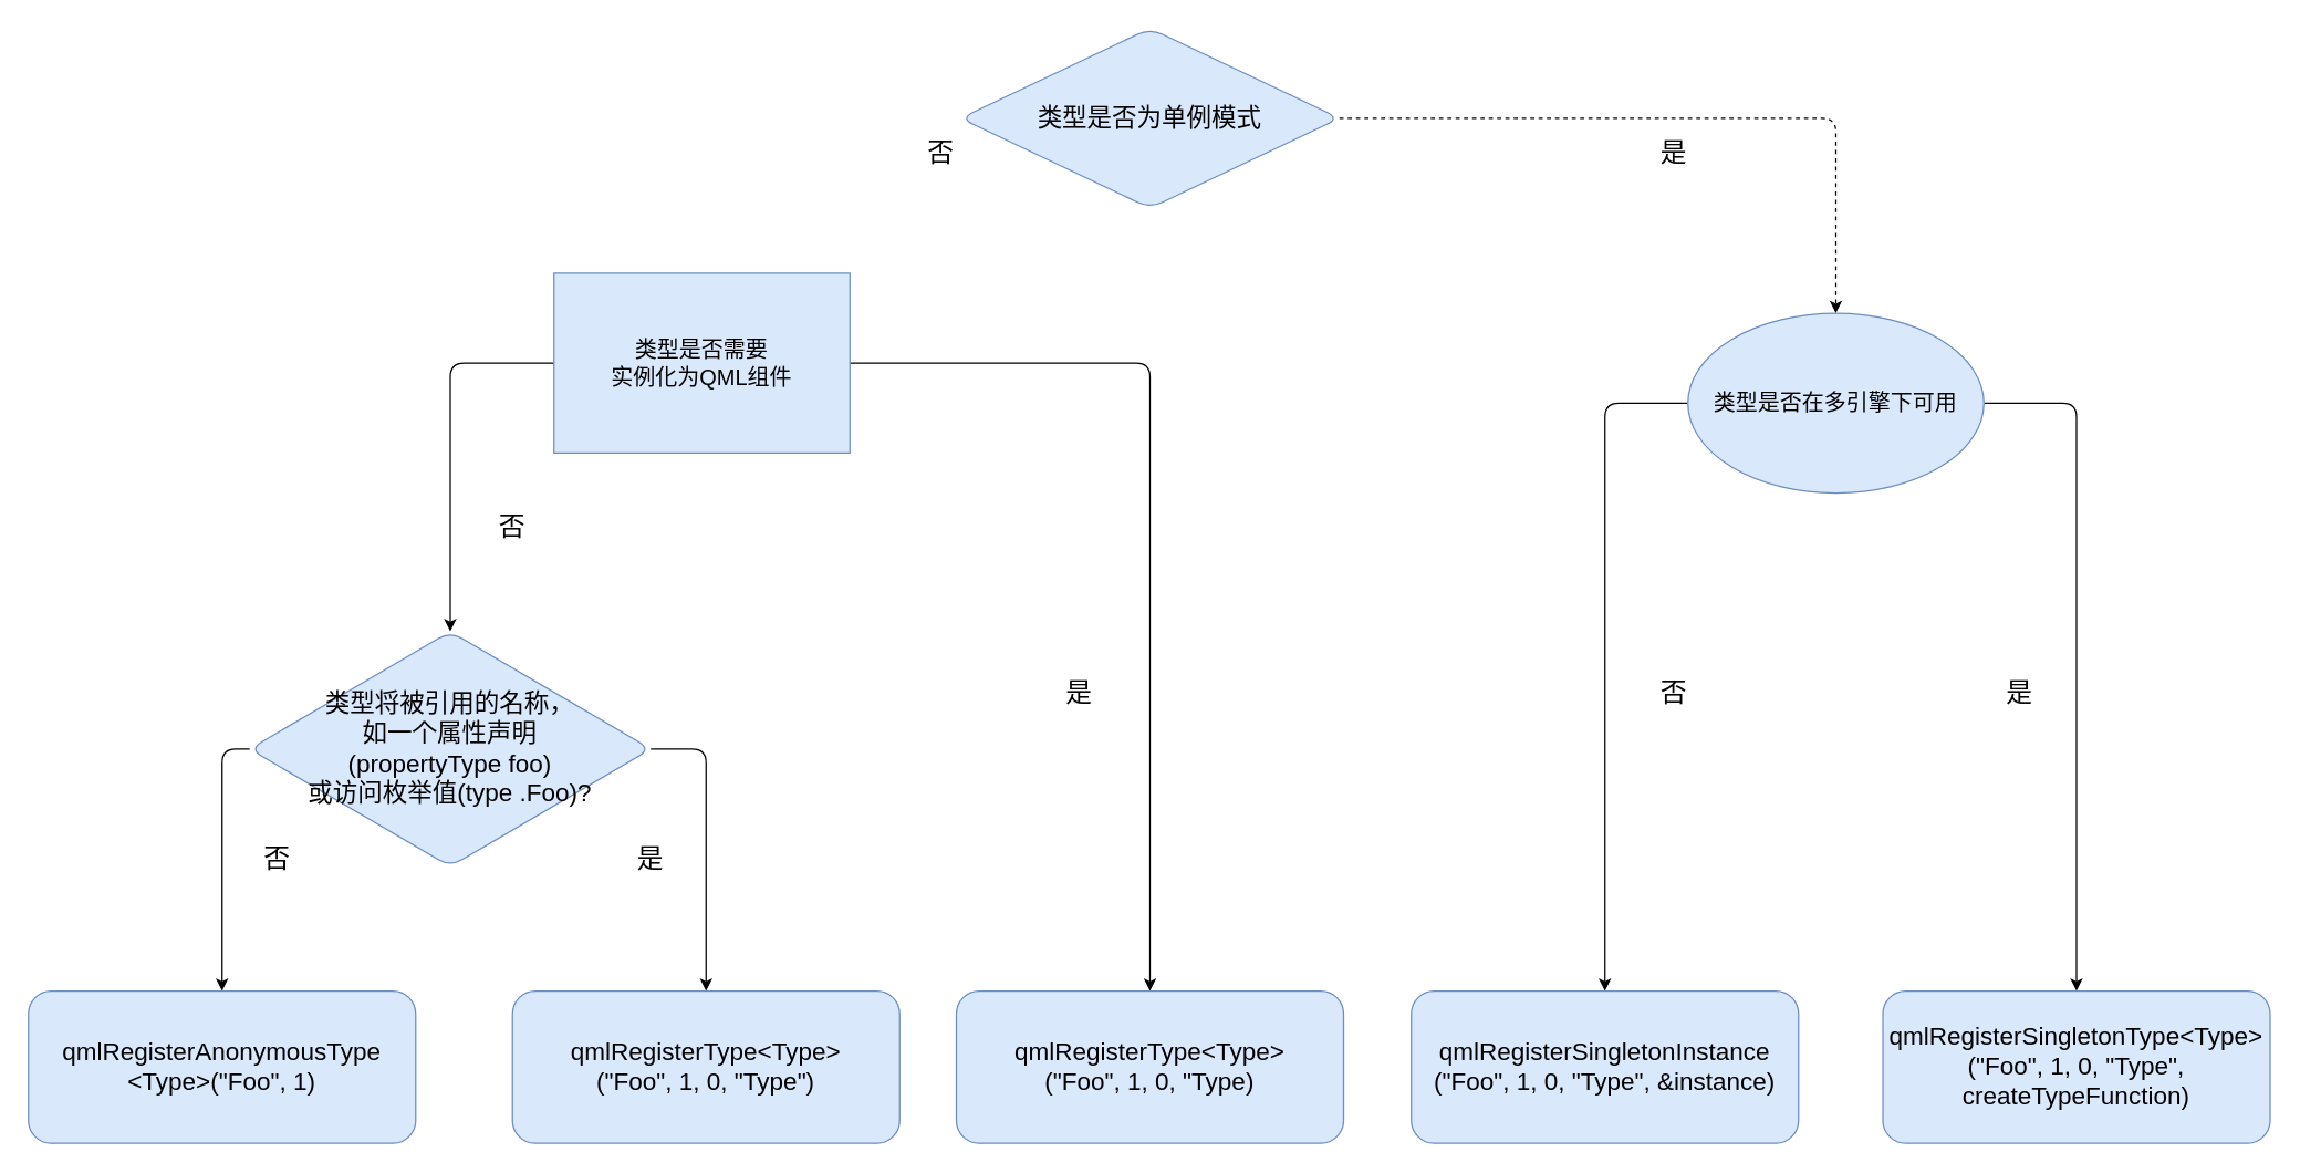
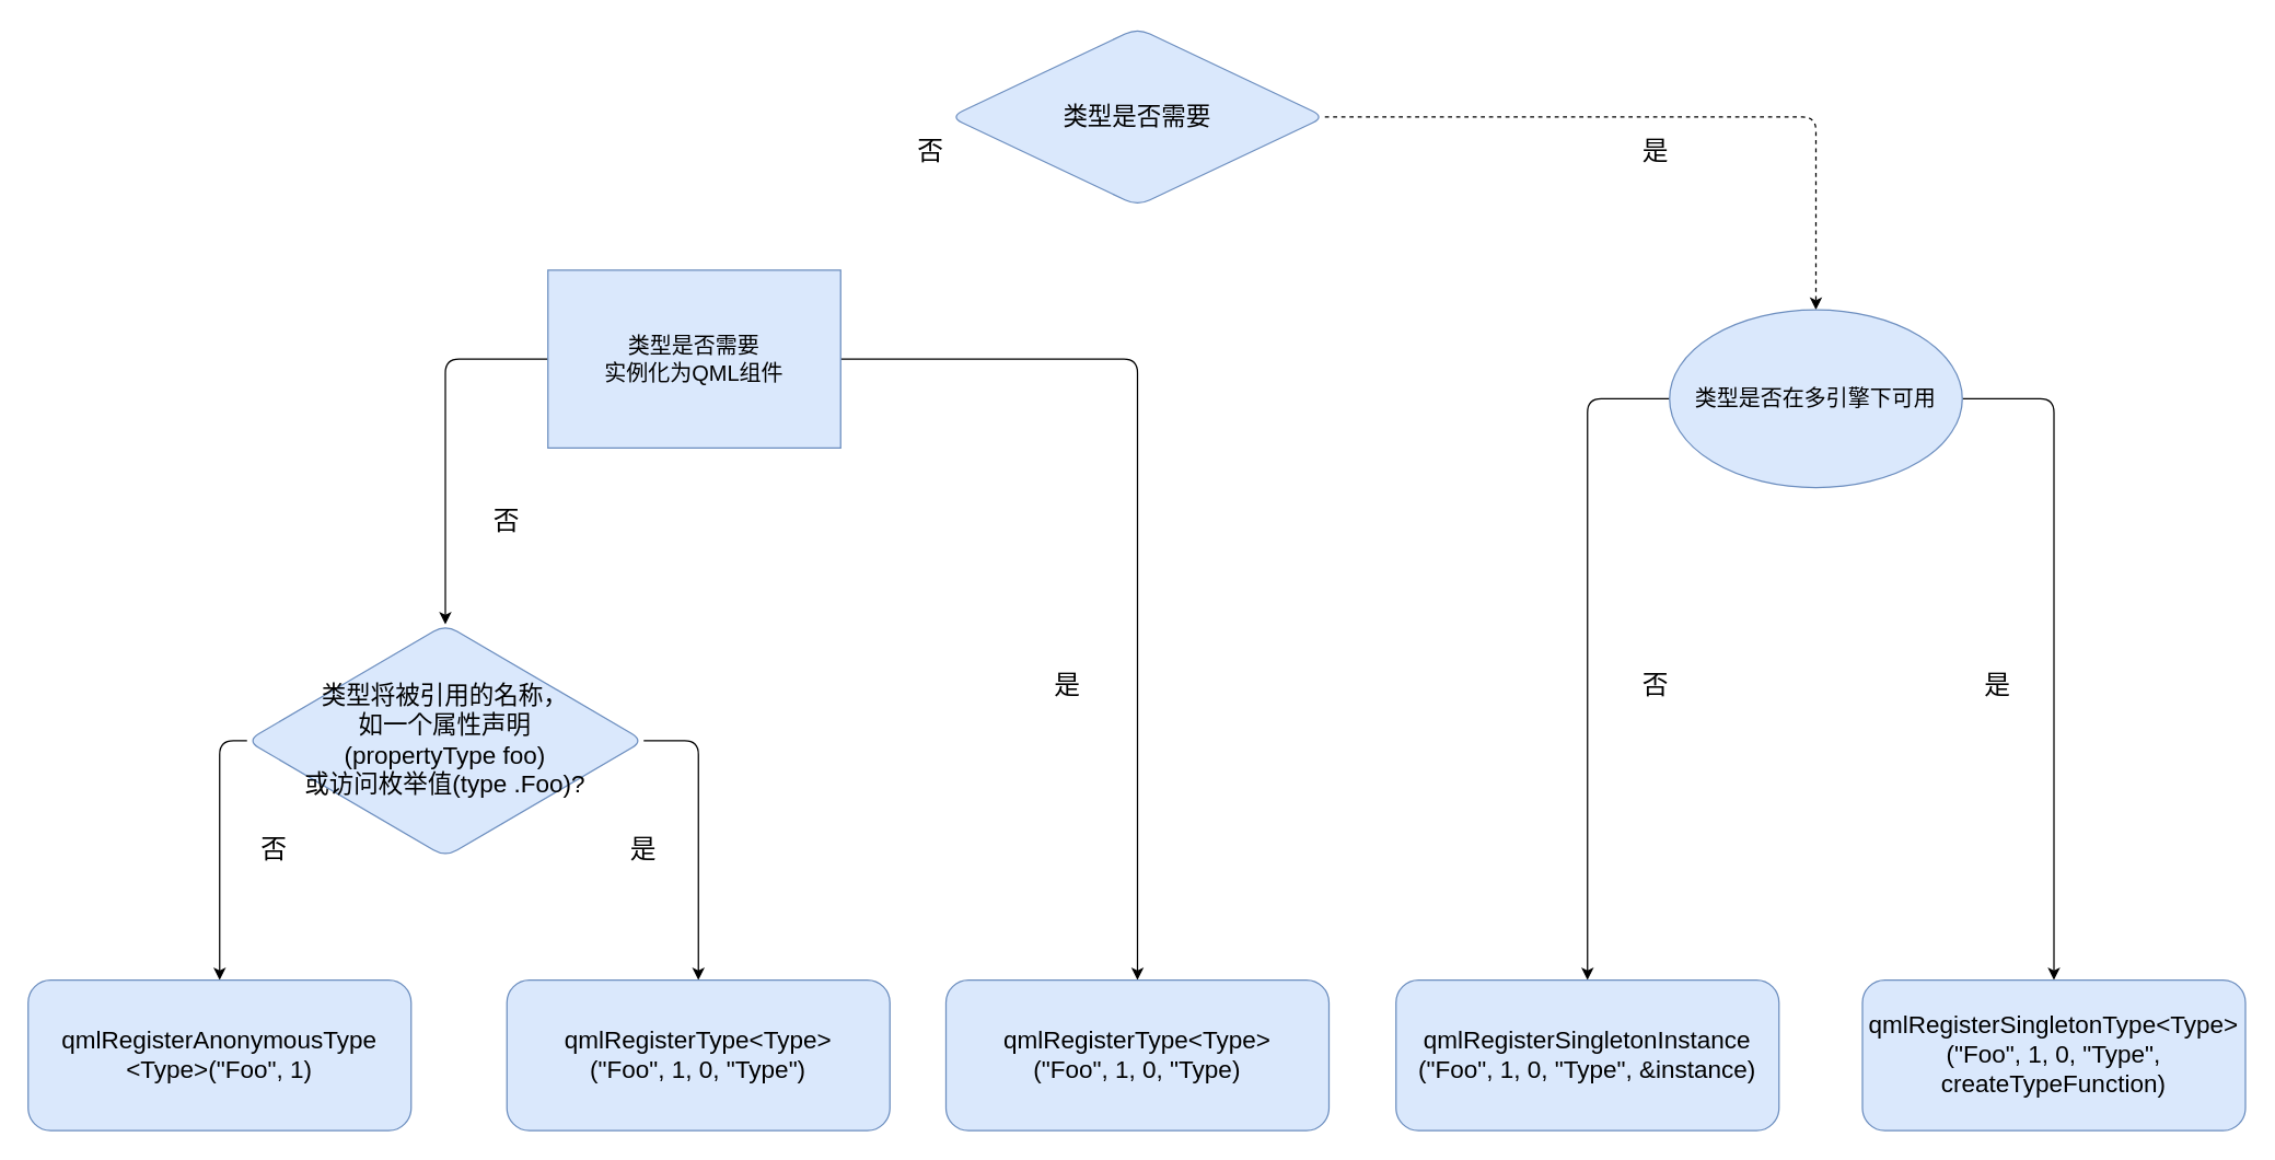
  <mxCell id="0" />
  <mxCell id="1" parent="0" />
  <mxCell id="2" style="edgeStyle=orthogonalEdgeStyle;rounded=1;orthogonalLoop=1;jettySize=auto;html=1;dashed=1;" edge="1" parent="1" source="3" target="9"><mxGeometry relative="1" as="geometry" /></mxCell>
- <mxCell id="3" value="&lt;font style=&quot;font-size: 18px;&quot;&gt;类型是否为单例模式&lt;/font&gt;" style="rhombus;whiteSpace=wrap;html=1;fillColor=#dae8fc;strokeColor=#6c8ebf;rounded=1;" vertex="1" parent="1"><mxGeometry x="694" y="20" width="274" height="130" as="geometry" /></mxCell>
+ <mxCell id="3" value="&lt;font style=&quot;font-size: 18px;&quot;&gt;类型是否需要&lt;/font&gt;" style="rhombus;whiteSpace=wrap;html=1;fillColor=#dae8fc;strokeColor=#6c8ebf;rounded=1;" vertex="1" parent="1"><mxGeometry x="694" y="20" width="274" height="130" as="geometry" /></mxCell>
  <mxCell id="4" style="edgeStyle=orthogonalEdgeStyle;rounded=1;orthogonalLoop=1;jettySize=auto;html=1;entryX=0.5;entryY=0;entryDx=0;entryDy=0;exitX=1;exitY=0.5;exitDx=0;exitDy=0;" edge="1" parent="1" source="6" target="15"><mxGeometry relative="1" as="geometry" /></mxCell>
  <mxCell id="5" style="edgeStyle=orthogonalEdgeStyle;rounded=1;orthogonalLoop=1;jettySize=auto;html=1;entryX=0.5;entryY=0;entryDx=0;entryDy=0;exitX=0;exitY=0.5;exitDx=0;exitDy=0;" edge="1" parent="1" source="6" target="12"><mxGeometry relative="1" as="geometry" /></mxCell>
  <mxCell id="6" value="&lt;font style=&quot;font-size: 16px;&quot;&gt;类型是否需要&lt;br&gt;实例化为QML组件&lt;/font&gt;" style="whiteSpace=wrap;html=1;fillColor=#dae8fc;strokeColor=#6c8ebf;rounded=0;" vertex="1" parent="1"><mxGeometry x="400" y="197" width="214" height="130" as="geometry" /></mxCell>
  <mxCell id="7" style="edgeStyle=orthogonalEdgeStyle;rounded=1;orthogonalLoop=1;jettySize=auto;html=1;exitX=0;exitY=0.5;exitDx=0;exitDy=0;" edge="1" parent="1" source="9" target="16"><mxGeometry relative="1" as="geometry" /></mxCell>
  <mxCell id="8" style="edgeStyle=orthogonalEdgeStyle;rounded=1;orthogonalLoop=1;jettySize=auto;html=1;exitX=1;exitY=0.5;exitDx=0;exitDy=0;" edge="1" parent="1" source="9" target="17"><mxGeometry relative="1" as="geometry" /></mxCell>
  <mxCell id="9" value="&lt;font style=&quot;font-size: 16px;&quot;&gt;类型是否在多引擎下可用&lt;/font&gt;" style="ellipse;whiteSpace=wrap;html=1;fillColor=#dae8fc;strokeColor=#6c8ebf;" vertex="1" parent="1"><mxGeometry x="1220" y="226" width="214" height="130" as="geometry" /></mxCell>
  <mxCell id="10" style="edgeStyle=orthogonalEdgeStyle;rounded=1;orthogonalLoop=1;jettySize=auto;html=1;exitX=1;exitY=0.5;exitDx=0;exitDy=0;" edge="1" parent="1" source="12" target="14"><mxGeometry relative="1" as="geometry" /></mxCell>
  <mxCell id="11" style="edgeStyle=orthogonalEdgeStyle;rounded=1;orthogonalLoop=1;jettySize=auto;html=1;exitX=0;exitY=0.5;exitDx=0;exitDy=0;" edge="1" parent="1" source="12" target="13"><mxGeometry relative="1" as="geometry" /></mxCell>
  <mxCell id="12" value="&lt;font style=&quot;font-size: 18px;&quot;&gt;类型将被引用的名称，&lt;br&gt;如一个属性声明&lt;br&gt;(propertyType foo)&lt;br&gt;或访问枚举值(type .Foo)?&lt;/font&gt;" style="rhombus;whiteSpace=wrap;html=1;fillColor=#dae8fc;strokeColor=#6c8ebf;rounded=1;" vertex="1" parent="1"><mxGeometry x="180" y="456" width="290" height="170" as="geometry" /></mxCell>
  <mxCell id="13" value="&lt;font style=&quot;font-size: 18px;&quot;&gt;qmlRegisterAnonymousType&lt;br&gt;&amp;lt;Type&amp;gt;(&quot;Foo&quot;, 1)&lt;/font&gt;" style="rounded=1;whiteSpace=wrap;html=1;fillColor=#dae8fc;strokeColor=#6c8ebf;" vertex="1" parent="1"><mxGeometry x="20" y="716" width="280" height="110" as="geometry" /></mxCell>
  <mxCell id="14" value="&lt;font style=&quot;font-size: 18px;&quot;&gt;qmlRegisterType&amp;lt;Type&amp;gt;&lt;br&gt;(&quot;Foo&quot;, 1, 0, &quot;Type&quot;)&lt;/font&gt;" style="rounded=1;whiteSpace=wrap;html=1;fillColor=#dae8fc;strokeColor=#6c8ebf;" vertex="1" parent="1"><mxGeometry x="370" y="716" width="280" height="110" as="geometry" /></mxCell>
  <mxCell id="15" value="&lt;font style=&quot;font-size: 18px;&quot;&gt;qmlRegisterType&amp;lt;Type&amp;gt;&lt;br&gt;(&quot;Foo&quot;, 1, 0, &quot;Type)&lt;/font&gt;" style="rounded=1;whiteSpace=wrap;html=1;fillColor=#dae8fc;strokeColor=#6c8ebf;" vertex="1" parent="1"><mxGeometry x="691" y="716" width="280" height="110" as="geometry" /></mxCell>
  <mxCell id="16" value="&lt;font style=&quot;font-size: 18px;&quot;&gt;qmlRegisterSingletonInstance&lt;br&gt;(&quot;Foo&quot;, 1, 0, &quot;Type&quot;, &amp;amp;instance)&lt;/font&gt;" style="rounded=1;whiteSpace=wrap;html=1;fillColor=#dae8fc;strokeColor=#6c8ebf;" vertex="1" parent="1"><mxGeometry x="1020" y="716" width="280" height="110" as="geometry" /></mxCell>
  <mxCell id="17" value="&lt;font style=&quot;font-size: 18px;&quot;&gt;qmlRegisterSingletonType&amp;lt;Type&amp;gt;&lt;/font&gt;&lt;br style=&quot;border-color: var(--border-color); font-size: 18px;&quot;&gt;&lt;span style=&quot;font-size: 18px;&quot;&gt;(&quot;Foo&quot;, 1, 0, &quot;Type&quot;, &lt;br&gt;createTypeFunction)&lt;/span&gt;" style="rounded=1;whiteSpace=wrap;html=1;fillColor=#dae8fc;strokeColor=#6c8ebf;" vertex="1" parent="1"><mxGeometry x="1361" y="716" width="280" height="110" as="geometry" /></mxCell>
  <mxCell id="18" value="&lt;font style=&quot;font-size: 19px;&quot;&gt;否&lt;/font&gt;" style="text;html=1;align=center;verticalAlign=middle;whiteSpace=wrap;rounded=1;" vertex="1" parent="1"><mxGeometry x="650" y="96" width="60" height="30" as="geometry" /></mxCell>
  <mxCell id="19" value="&lt;font style=&quot;font-size: 19px;&quot;&gt;是&lt;/font&gt;" style="text;html=1;align=center;verticalAlign=middle;whiteSpace=wrap;rounded=1;" vertex="1" parent="1"><mxGeometry x="1180" y="96" width="60" height="30" as="geometry" /></mxCell>
  <mxCell id="20" value="&lt;font style=&quot;font-size: 19px;&quot;&gt;是&lt;/font&gt;" style="text;html=1;align=center;verticalAlign=middle;whiteSpace=wrap;rounded=1;" vertex="1" parent="1"><mxGeometry x="1430" y="486" width="60" height="30" as="geometry" /></mxCell>
  <mxCell id="21" value="&lt;font style=&quot;font-size: 19px;&quot;&gt;否&lt;/font&gt;" style="text;html=1;align=center;verticalAlign=middle;whiteSpace=wrap;rounded=1;" vertex="1" parent="1"><mxGeometry x="1180" y="486" width="60" height="30" as="geometry" /></mxCell>
  <mxCell id="22" value="&lt;font style=&quot;font-size: 19px;&quot;&gt;是&lt;/font&gt;" style="text;html=1;align=center;verticalAlign=middle;whiteSpace=wrap;rounded=1;" vertex="1" parent="1"><mxGeometry x="750" y="486" width="60" height="30" as="geometry" /></mxCell>
  <mxCell id="23" value="&lt;font style=&quot;font-size: 19px;&quot;&gt;否&lt;/font&gt;" style="text;html=1;align=center;verticalAlign=middle;whiteSpace=wrap;rounded=1;" vertex="1" parent="1"><mxGeometry x="340" y="366" width="60" height="30" as="geometry" /></mxCell>
  <mxCell id="24" value="&lt;font style=&quot;font-size: 19px;&quot;&gt;否&lt;/font&gt;" style="text;html=1;align=center;verticalAlign=middle;whiteSpace=wrap;rounded=1;" vertex="1" parent="1"><mxGeometry x="170" y="606" width="60" height="30" as="geometry" /></mxCell>
  <mxCell id="25" value="&lt;font style=&quot;font-size: 19px;&quot;&gt;是&lt;/font&gt;" style="text;html=1;align=center;verticalAlign=middle;whiteSpace=wrap;rounded=1;" vertex="1" parent="1"><mxGeometry x="440" y="606" width="60" height="30" as="geometry" /></mxCell>
